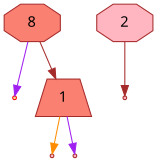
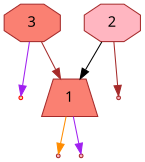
  digraph {
    fontname="Noto Sans"
    ordering=out
    node [color=brown fillcolor=lightpink fontname="Noto Sans" shape=point style=filled]
    edge [color=purple fontname="Noto Sans"]
-   3 [fillcolor=salmon shape=octagon label=8]
+   3 [fillcolor=salmon shape=octagon]
    null3r [color=red fillcolor=khaki]
    1 [fillcolor=salmon shape=trapezium]
    2 [shape=octagon]
    null2r
    null1l
    null1r
    3 -> null3r
    3 -> 1 [color=brown]
    1 -> null1l [color=darkorange]
    1 -> null1r
+   2 -> 1 [color=black]
    2 -> null2r [color=brown]
  }
